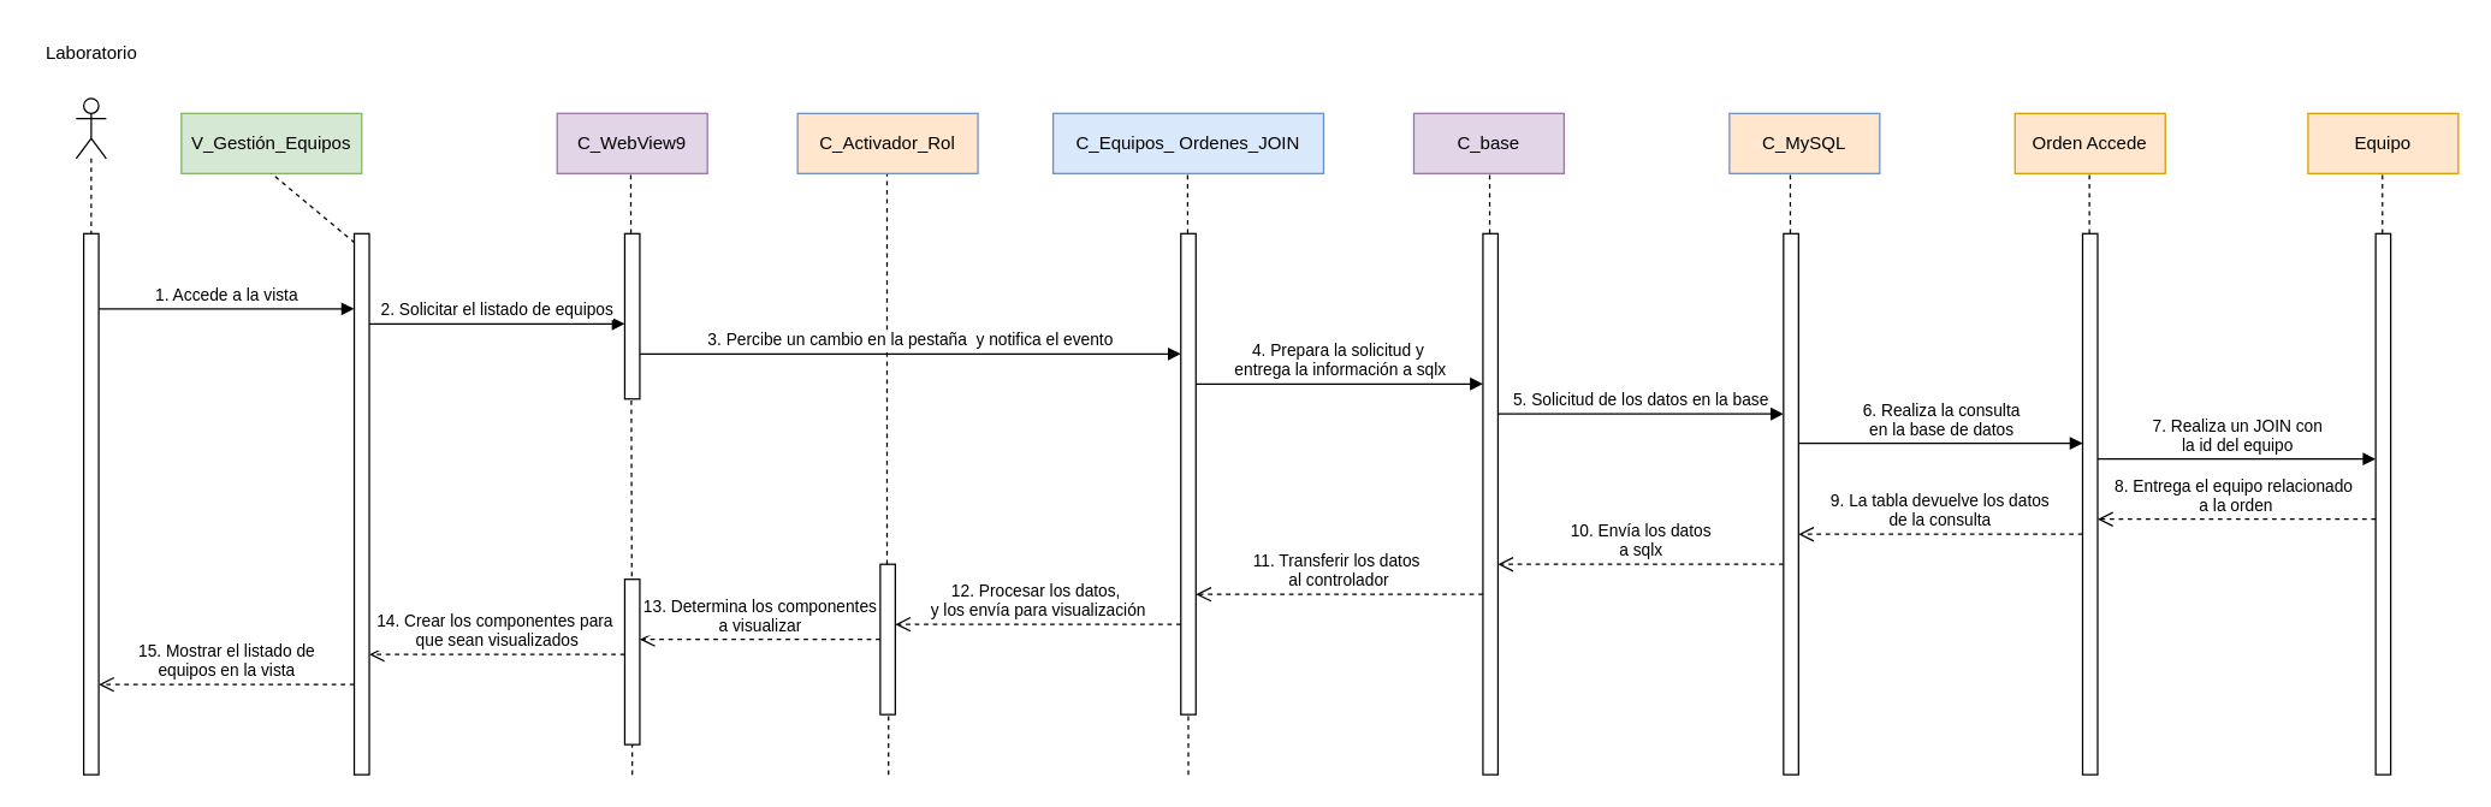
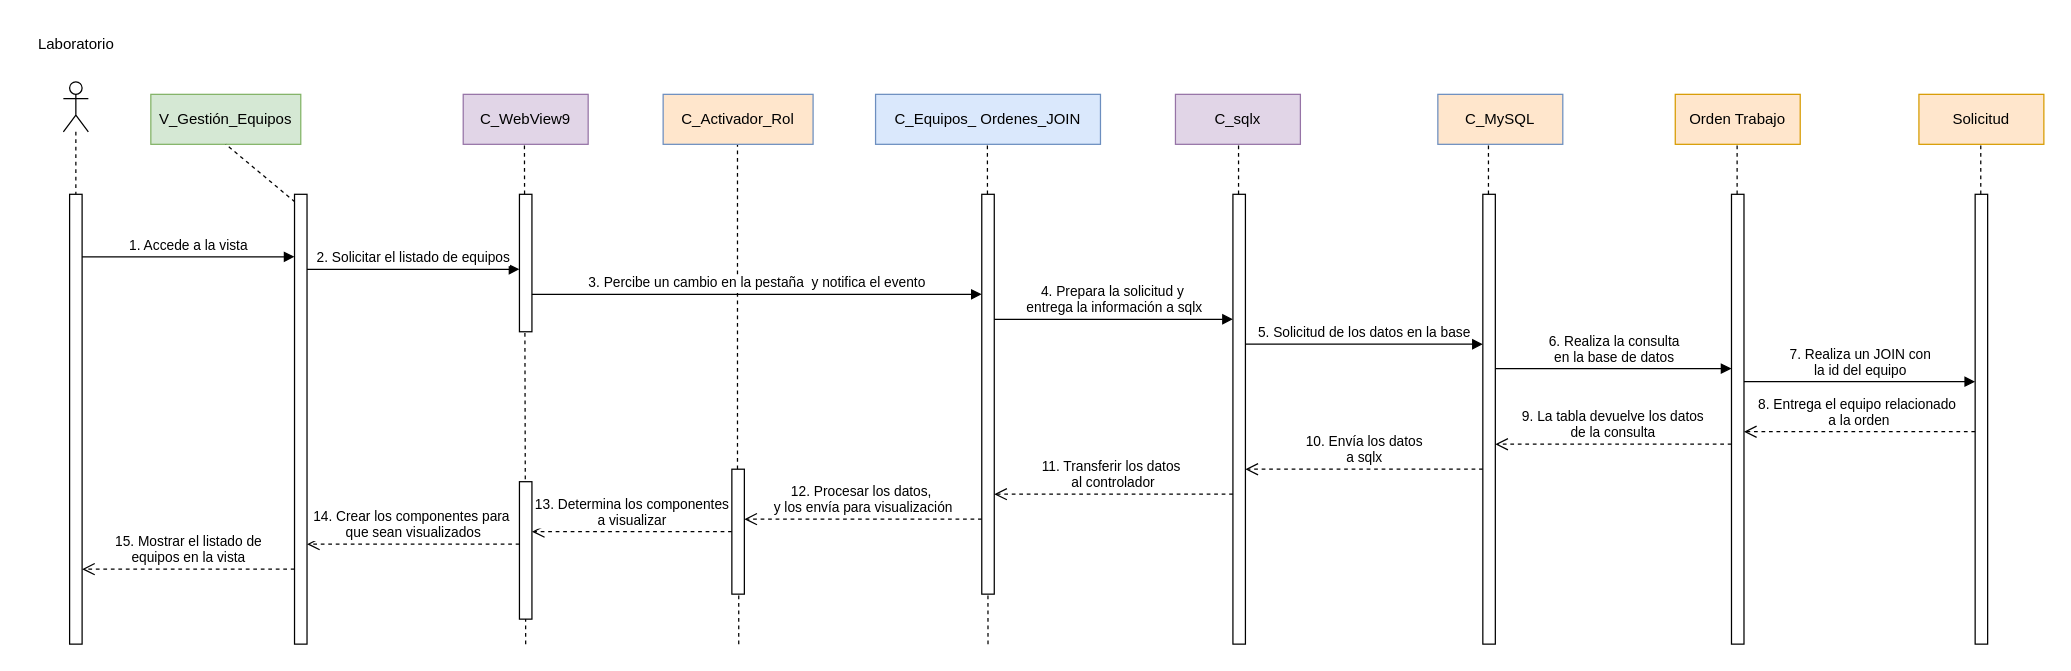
  <mxCell id="0" />
  <mxCell id="1" parent="0" />
  <mxCell id="2" value="" style="endArrow=none;dashed=1;html=1;rounded=0;" edge="1" parent="1" source="40"><mxGeometry width="50" height="50" relative="1" as="geometry"><mxPoint x="590.5" y="515" as="sourcePoint" /><mxPoint x="589.5" y="115" as="targetPoint" /></mxGeometry></mxCell>
  <mxCell id="3" value="C_WebView9" style="rounded=0;whiteSpace=wrap;html=1;fillColor=#e1d5e7;strokeColor=#9673a6;" vertex="1" parent="1"><mxGeometry x="370" y="75" width="100" height="40" as="geometry" /></mxCell>
- <mxCell id="4" value="C_base" style="rounded=0;whiteSpace=wrap;html=1;fillColor=#e1d5e7;strokeColor=#9673a6;" vertex="1" parent="1"><mxGeometry x="940" y="75" width="100" height="40" as="geometry" /></mxCell>
+ <mxCell id="4" value="C_sqlx" style="rounded=0;whiteSpace=wrap;html=1;fillColor=#e1d5e7;strokeColor=#9673a6;" vertex="1" parent="1"><mxGeometry x="940" y="75" width="100" height="40" as="geometry" /></mxCell>
  <mxCell id="5" value="C_MySQL" style="rounded=0;whiteSpace=wrap;html=1;fillColor=#ffe6cc;strokeColor=#6c8ebf;" vertex="1" parent="1"><mxGeometry x="1150" y="75" width="100" height="40" as="geometry" /></mxCell>
- <mxCell id="6" value="Orden Accede" style="rounded=0;whiteSpace=wrap;html=1;fillColor=#ffe6cc;strokeColor=#d79b00;" vertex="1" parent="1"><mxGeometry x="1340" y="75" width="100" height="40" as="geometry" /></mxCell>
+ <mxCell id="6" value="Orden Trabajo" style="rounded=0;whiteSpace=wrap;html=1;fillColor=#ffe6cc;strokeColor=#d79b00;" vertex="1" parent="1"><mxGeometry x="1340" y="75" width="100" height="40" as="geometry" /></mxCell>
  <mxCell id="7" value="V_Gestión_Equipos" style="rounded=0;whiteSpace=wrap;html=1;fillColor=#d5e8d4;strokeColor=#82b366;" vertex="1" parent="1"><mxGeometry x="120" y="75" width="120" height="40" as="geometry" /></mxCell>
  <mxCell id="8" value="" style="shape=umlLifeline;perimeter=lifelinePerimeter;whiteSpace=wrap;html=1;container=1;dropTarget=0;collapsible=0;recursiveResize=0;outlineConnect=0;portConstraint=eastwest;newEdgeStyle={&quot;curved&quot;:0,&quot;rounded&quot;:0};participant=umlActor;" vertex="1" parent="1"><mxGeometry x="50" y="65" width="20" height="90" as="geometry" /></mxCell>
  <mxCell id="9" value="" style="html=1;points=[[0,0,0,0,5],[0,1,0,0,-5],[1,0,0,0,5],[1,1,0,0,-5]];perimeter=orthogonalPerimeter;outlineConnect=0;targetShapes=umlLifeline;portConstraint=eastwest;newEdgeStyle={&quot;curved&quot;:0,&quot;rounded&quot;:0};" vertex="1" parent="1"><mxGeometry x="55" y="155" width="10" height="360" as="geometry" /></mxCell>
  <mxCell id="10" value="&lt;div&gt;C_Equipos_ Ordenes_JOIN&lt;/div&gt;" style="rounded=0;whiteSpace=wrap;html=1;fillColor=#dae8fc;strokeColor=#6c8ebf;" vertex="1" parent="1"><mxGeometry x="700" y="75" width="180" height="40" as="geometry" /></mxCell>
  <mxCell id="11" value="" style="endArrow=none;dashed=1;html=1;rounded=0;entryX=0.5;entryY=1;entryDx=0;entryDy=0;" edge="1" parent="1" target="7"><mxGeometry width="50" height="50" relative="1" as="geometry"><mxPoint x="240" y="165" as="sourcePoint" /><mxPoint x="239.5" y="145" as="targetPoint" /></mxGeometry></mxCell>
  <mxCell id="12" value="Laboratorio" style="text;html=1;align=center;verticalAlign=middle;resizable=0;points=[];autosize=1;strokeColor=none;fillColor=none;" vertex="1" parent="1"><mxGeometry x="20" y="20" width="80" height="30" as="geometry" /></mxCell>
  <mxCell id="13" value="1. A&lt;span style=&quot;background-color: light-dark(#ffffff, var(--ge-dark-color, #121212)); color: light-dark(rgb(0, 0, 0), rgb(255, 255, 255));&quot;&gt;ccede a la vista&lt;/span&gt;" style="html=1;verticalAlign=bottom;endArrow=block;curved=0;rounded=0;" edge="1" parent="1" source="9" target="14"><mxGeometry width="80" relative="1" as="geometry"><mxPoint x="120" y="204.5" as="sourcePoint" /><mxPoint x="230" y="205" as="targetPoint" /><Array as="points"><mxPoint x="210" y="205" /></Array><mxPoint as="offset" /></mxGeometry></mxCell>
  <mxCell id="14" value="" style="html=1;points=[[0,0,0,0,5],[0,1,0,0,-5],[1,0,0,0,5],[1,1,0,0,-5]];perimeter=orthogonalPerimeter;outlineConnect=0;targetShapes=umlLifeline;portConstraint=eastwest;newEdgeStyle={&quot;curved&quot;:0,&quot;rounded&quot;:0};" vertex="1" parent="1"><mxGeometry x="235" y="155" width="10" height="360" as="geometry" /></mxCell>
  <mxCell id="15" value="2. Solicitar el listado de equipos" style="html=1;verticalAlign=bottom;endArrow=block;curved=0;rounded=0;" edge="1" parent="1" target="17"><mxGeometry width="80" relative="1" as="geometry"><mxPoint x="245" y="215" as="sourcePoint" /><mxPoint x="515" y="215" as="targetPoint" /></mxGeometry></mxCell>
  <mxCell id="16" value="" style="endArrow=none;dashed=1;html=1;rounded=0;" edge="1" parent="1"><mxGeometry width="50" height="50" relative="1" as="geometry"><mxPoint x="420" y="515" as="sourcePoint" /><mxPoint x="419" y="115" as="targetPoint" /></mxGeometry></mxCell>
  <mxCell id="17" value="" style="html=1;points=[[0,0,0,0,5],[0,1,0,0,-5],[1,0,0,0,5],[1,1,0,0,-5]];perimeter=orthogonalPerimeter;outlineConnect=0;targetShapes=umlLifeline;portConstraint=eastwest;newEdgeStyle={&quot;curved&quot;:0,&quot;rounded&quot;:0};" vertex="1" parent="1"><mxGeometry x="415" y="155" width="10" height="110" as="geometry" /></mxCell>
  <mxCell id="18" value="" style="endArrow=none;dashed=1;html=1;rounded=0;" edge="1" parent="1"><mxGeometry width="50" height="50" relative="1" as="geometry"><mxPoint x="790" y="515" as="sourcePoint" /><mxPoint x="789.5" y="115" as="targetPoint" /></mxGeometry></mxCell>
  <mxCell id="19" value="" style="html=1;points=[[0,0,0,0,5],[0,1,0,0,-5],[1,0,0,0,5],[1,1,0,0,-5]];perimeter=orthogonalPerimeter;outlineConnect=0;targetShapes=umlLifeline;portConstraint=eastwest;newEdgeStyle={&quot;curved&quot;:0,&quot;rounded&quot;:0};" vertex="1" parent="1"><mxGeometry x="785" y="155" width="10" height="320" as="geometry" /></mxCell>
  <mxCell id="20" value="3. Percibe un cambio en la pestaña&amp;nbsp;&amp;nbsp;&lt;span style=&quot;background-color: light-dark(#ffffff, var(--ge-dark-color, #121212)); color: light-dark(rgb(0, 0, 0), rgb(255, 255, 255));&quot;&gt;y notifica &lt;/span&gt;&lt;span style=&quot;background-color: light-dark(#ffffff, var(--ge-dark-color, #121212)); color: light-dark(rgb(0, 0, 0), rgb(255, 255, 255));&quot;&gt;el evento&lt;/span&gt;" style="html=1;verticalAlign=bottom;endArrow=block;curved=0;rounded=0;" edge="1" parent="1" source="17" target="19"><mxGeometry width="80" relative="1" as="geometry"><mxPoint x="445" y="235" as="sourcePoint" /><mxPoint x="595" y="235" as="targetPoint" /><Array as="points"><mxPoint x="530" y="235" /></Array><mxPoint as="offset" /></mxGeometry></mxCell>
  <mxCell id="21" value="4. Prepara la solicitud y&amp;nbsp;&lt;div&gt;entrega la información a sqlx&lt;/div&gt;" style="html=1;verticalAlign=bottom;endArrow=block;curved=0;rounded=0;" edge="1" parent="1" source="19" target="22"><mxGeometry width="80" relative="1" as="geometry"><mxPoint x="665" y="255" as="sourcePoint" /><mxPoint x="896" y="255" as="targetPoint" /><Array as="points"><mxPoint x="890" y="255" /></Array></mxGeometry></mxCell>
  <mxCell id="22" value="" style="html=1;points=[[0,0,0,0,5],[0,1,0,0,-5],[1,0,0,0,5],[1,1,0,0,-5]];perimeter=orthogonalPerimeter;outlineConnect=0;targetShapes=umlLifeline;portConstraint=eastwest;newEdgeStyle={&quot;curved&quot;:0,&quot;rounded&quot;:0};" vertex="1" parent="1"><mxGeometry x="986" y="155" width="10" height="360" as="geometry" /></mxCell>
  <mxCell id="23" value="" style="endArrow=none;dashed=1;html=1;rounded=0;" edge="1" parent="1"><mxGeometry width="50" height="50" relative="1" as="geometry"><mxPoint x="990.5" y="155" as="sourcePoint" /><mxPoint x="990.5" y="115" as="targetPoint" /></mxGeometry></mxCell>
  <mxCell id="24" value="5. Solicitud de los datos en la base" style="html=1;verticalAlign=bottom;endArrow=block;curved=0;rounded=0;" edge="1" parent="1"><mxGeometry width="80" relative="1" as="geometry"><mxPoint x="996" y="275" as="sourcePoint" /><mxPoint x="1186" y="275" as="targetPoint" /><mxPoint as="offset" /></mxGeometry></mxCell>
  <mxCell id="25" value="" style="html=1;points=[[0,0,0,0,5],[0,1,0,0,-5],[1,0,0,0,5],[1,1,0,0,-5]];perimeter=orthogonalPerimeter;outlineConnect=0;targetShapes=umlLifeline;portConstraint=eastwest;newEdgeStyle={&quot;curved&quot;:0,&quot;rounded&quot;:0};" vertex="1" parent="1"><mxGeometry x="1186" y="155" width="10" height="360" as="geometry" /></mxCell>
  <mxCell id="26" value="" style="endArrow=none;dashed=1;html=1;rounded=0;" edge="1" parent="1"><mxGeometry width="50" height="50" relative="1" as="geometry"><mxPoint x="1190.5" y="155" as="sourcePoint" /><mxPoint x="1190.5" y="115" as="targetPoint" /></mxGeometry></mxCell>
  <mxCell id="27" value="6. Realiza la consulta&lt;div&gt;en la base de datos&lt;/div&gt;" style="html=1;verticalAlign=bottom;endArrow=block;curved=0;rounded=0;" edge="1" parent="1"><mxGeometry width="80" relative="1" as="geometry"><mxPoint x="1196" y="294.5" as="sourcePoint" /><mxPoint x="1385" y="294.5" as="targetPoint" /><mxPoint as="offset" /></mxGeometry></mxCell>
  <mxCell id="28" value="" style="html=1;points=[[0,0,0,0,5],[0,1,0,0,-5],[1,0,0,0,5],[1,1,0,0,-5]];perimeter=orthogonalPerimeter;outlineConnect=0;targetShapes=umlLifeline;portConstraint=eastwest;newEdgeStyle={&quot;curved&quot;:0,&quot;rounded&quot;:0};" vertex="1" parent="1"><mxGeometry x="1385" y="155" width="10" height="360" as="geometry" /></mxCell>
  <mxCell id="29" value="" style="endArrow=none;dashed=1;html=1;rounded=0;" edge="1" parent="1"><mxGeometry width="50" height="50" relative="1" as="geometry"><mxPoint x="1389.5" y="155" as="sourcePoint" /><mxPoint x="1389.5" y="115" as="targetPoint" /></mxGeometry></mxCell>
  <mxCell id="30" value="10. Envía los datos&lt;div&gt;a sqlx&lt;/div&gt;" style="html=1;verticalAlign=bottom;endArrow=open;dashed=1;endSize=8;curved=0;rounded=0;" edge="1" parent="1"><mxGeometry relative="1" as="geometry"><mxPoint x="1186" y="375" as="sourcePoint" /><mxPoint x="996" y="375" as="targetPoint" /></mxGeometry></mxCell>
  <mxCell id="31" value="&lt;div&gt;11. Transferir los datos&amp;nbsp;&lt;/div&gt;&lt;div&gt;al controlador&lt;/div&gt;" style="html=1;verticalAlign=bottom;endArrow=open;dashed=1;endSize=8;curved=0;rounded=0;" edge="1" parent="1"><mxGeometry x="0.004" relative="1" as="geometry"><mxPoint x="986" y="395" as="sourcePoint" /><mxPoint x="795" y="395" as="targetPoint" /><mxPoint as="offset" /><Array as="points"><mxPoint x="830" y="395" /></Array></mxGeometry></mxCell>
  <mxCell id="32" value="9. La tabla devuelve los datos&lt;div&gt;de la consulta&lt;/div&gt;" style="html=1;verticalAlign=bottom;endArrow=open;dashed=1;endSize=8;curved=0;rounded=0;" edge="1" parent="1"><mxGeometry relative="1" as="geometry"><mxPoint x="1385" y="355" as="sourcePoint" /><mxPoint x="1196" y="355" as="targetPoint" /></mxGeometry></mxCell>
  <mxCell id="33" value="&lt;div&gt;12. Procesar los datos,&amp;nbsp;&lt;/div&gt;&lt;div&gt;y los envía para visualización&lt;/div&gt;" style="html=1;verticalAlign=bottom;endArrow=open;dashed=1;endSize=8;curved=0;rounded=0;" edge="1" parent="1" source="19" target="40"><mxGeometry x="0.002" relative="1" as="geometry"><mxPoint x="655" y="415" as="sourcePoint" /><mxPoint x="620" y="415" as="targetPoint" /><Array as="points"><mxPoint x="690" y="415" /></Array><mxPoint as="offset" /></mxGeometry></mxCell>
  <mxCell id="34" value="14. Crear los componentes para&amp;nbsp;&lt;div&gt;que sean visualizados&lt;/div&gt;" style="html=1;verticalAlign=bottom;endArrow=open;dashed=1;endSize=8;curved=0;rounded=0;" edge="1" parent="1" source="37"><mxGeometry relative="1" as="geometry"><mxPoint x="515" y="435" as="sourcePoint" /><mxPoint x="245" y="435" as="targetPoint" /></mxGeometry></mxCell>
  <mxCell id="35" value="15. Mostrar el listado de&lt;div&gt;equipos en la vista&lt;/div&gt;" style="html=1;verticalAlign=bottom;endArrow=open;dashed=1;endSize=8;curved=0;rounded=0;" edge="1" parent="1" target="9"><mxGeometry relative="1" as="geometry"><mxPoint x="235" y="455" as="sourcePoint" /><mxPoint x="95" y="455" as="targetPoint" /></mxGeometry></mxCell>
  <mxCell id="36" value="" style="html=1;verticalAlign=bottom;endArrow=open;dashed=1;endSize=8;curved=0;rounded=0;" edge="1" parent="1" target="37"><mxGeometry relative="1" as="geometry"><mxPoint x="415" y="435" as="sourcePoint" /><mxPoint x="145" y="435" as="targetPoint" /></mxGeometry></mxCell>
  <mxCell id="37" value="" style="html=1;points=[[0,0,0,0,5],[0,1,0,0,-5],[1,0,0,0,5],[1,1,0,0,-5]];perimeter=orthogonalPerimeter;outlineConnect=0;targetShapes=umlLifeline;portConstraint=eastwest;newEdgeStyle={&quot;curved&quot;:0,&quot;rounded&quot;:0};" vertex="1" parent="1"><mxGeometry x="415" y="385" width="10" height="110" as="geometry" /></mxCell>
  <mxCell id="38" value="&lt;div&gt;C_Activador_Rol&lt;/div&gt;" style="rounded=0;whiteSpace=wrap;html=1;fillColor=#ffe6cc;strokeColor=#6c8ebf;" vertex="1" parent="1"><mxGeometry x="530" y="75" width="120" height="40" as="geometry" /></mxCell>
  <mxCell id="39" value="" style="endArrow=none;dashed=1;html=1;rounded=0;" edge="1" parent="1" target="40"><mxGeometry width="50" height="50" relative="1" as="geometry"><mxPoint x="590.5" y="515" as="sourcePoint" /><mxPoint x="589.5" y="115" as="targetPoint" /></mxGeometry></mxCell>
  <mxCell id="40" value="" style="html=1;points=[[0,0,0,0,5],[0,1,0,0,-5],[1,0,0,0,5],[1,1,0,0,-5]];perimeter=orthogonalPerimeter;outlineConnect=0;targetShapes=umlLifeline;portConstraint=eastwest;newEdgeStyle={&quot;curved&quot;:0,&quot;rounded&quot;:0};" vertex="1" parent="1"><mxGeometry x="585" y="375" width="10" height="100" as="geometry" /></mxCell>
  <mxCell id="41" value="&lt;div&gt;13. Determina los componentes&lt;/div&gt;&lt;div&gt;a visualizar&lt;/div&gt;" style="html=1;verticalAlign=bottom;endArrow=open;dashed=1;endSize=8;curved=0;rounded=0;" edge="1" parent="1" source="40" target="37"><mxGeometry relative="1" as="geometry"><mxPoint x="550" y="445" as="sourcePoint" /><mxPoint x="470" y="445" as="targetPoint" /></mxGeometry></mxCell>
- <mxCell id="42" value="Equipo" style="rounded=0;whiteSpace=wrap;html=1;fillColor=#ffe6cc;strokeColor=#d79b00;" vertex="1" parent="1"><mxGeometry x="1535" y="75" width="100" height="40" as="geometry" /></mxCell>
+ <mxCell id="42" value="Solicitud" style="rounded=0;whiteSpace=wrap;html=1;fillColor=#ffe6cc;strokeColor=#d79b00;" vertex="1" parent="1"><mxGeometry x="1535" y="75" width="100" height="40" as="geometry" /></mxCell>
  <mxCell id="43" value="" style="html=1;points=[[0,0,0,0,5],[0,1,0,0,-5],[1,0,0,0,5],[1,1,0,0,-5]];perimeter=orthogonalPerimeter;outlineConnect=0;targetShapes=umlLifeline;portConstraint=eastwest;newEdgeStyle={&quot;curved&quot;:0,&quot;rounded&quot;:0};" vertex="1" parent="1"><mxGeometry x="1580" y="155" width="10" height="360" as="geometry" /></mxCell>
  <mxCell id="44" value="" style="endArrow=none;dashed=1;html=1;rounded=0;" edge="1" parent="1"><mxGeometry width="50" height="50" relative="1" as="geometry"><mxPoint x="1584.5" y="155" as="sourcePoint" /><mxPoint x="1584.5" y="115" as="targetPoint" /></mxGeometry></mxCell>
  <mxCell id="45" value="&lt;div&gt;7. Realiza un JOIN con&lt;/div&gt;&lt;div&gt;la id del equipo&lt;/div&gt;" style="html=1;verticalAlign=bottom;endArrow=block;curved=0;rounded=0;" edge="1" parent="1" source="28" target="43"><mxGeometry width="80" relative="1" as="geometry"><mxPoint x="1400" y="314.8" as="sourcePoint" /><mxPoint x="1545" y="315.14" as="targetPoint" /><mxPoint as="offset" /><Array as="points"><mxPoint x="1490" y="305" /></Array></mxGeometry></mxCell>
  <mxCell id="46" value="&lt;div&gt;8. Entrega el equipo relacionado&amp;nbsp;&lt;/div&gt;&lt;div&gt;a la orden&lt;/div&gt;" style="html=1;verticalAlign=bottom;endArrow=open;dashed=1;endSize=8;curved=0;rounded=0;" edge="1" parent="1" source="43" target="28"><mxGeometry relative="1" as="geometry"><mxPoint x="1559" y="355" as="sourcePoint" /><mxPoint x="1370" y="355" as="targetPoint" /><Array as="points"><mxPoint x="1460" y="345" /></Array></mxGeometry></mxCell>
